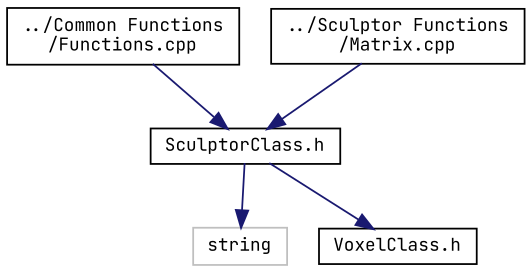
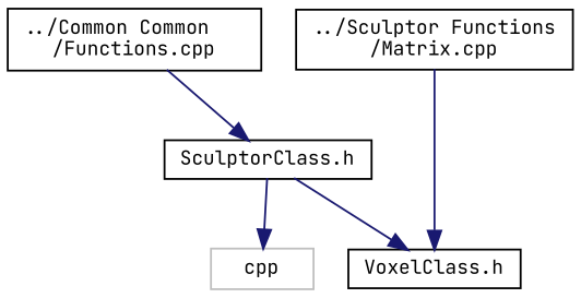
  digraph {
    fontname="JetBrains Mono"
    node [color=black fillcolor=white fontname="JetBrains Mono" fontsize=10 shape=record style=filled]
    edge [color=midnightblue fontname="JetBrains Mono" fontsize=10 labelfontname=Helvetica labelfontsize=10 style=solid]
    n1 [height=0.2 label="SculptorClass.h" width=0.4]
    n2 [height=0.2 label="VoxelClass.h" width=0.4]
-   n3 [color=grey75 height=0.2 label=string width=0.4]
-   n4 [height=0.2 label="../Common Functions\l/Functions.cpp" width=0.4]
+   n3 [color=grey75 height=0.2 label=cpp width=0.4]
+   n4 [height=0.2 label="../Common Common\l/Functions.cpp" width=0.4]
    n5 [height=0.2 label="../Sculptor Functions\l/Matrix.cpp" width=0.4]
    n1 -> n2
    n1 -> n3
    n4 -> n1
-   n5 -> n1
+   n5 -> n2
  }
